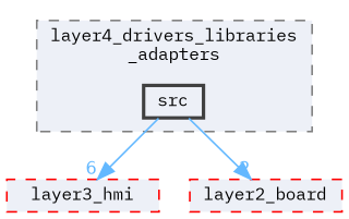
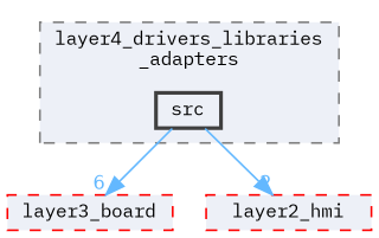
  digraph {
    compound=true
    fontname="IBM Plex Mono"
    node [color=red fillcolor="#edf0f7" fontname="IBM Plex Mono" fontsize=10 shape=box style="filled,dashed"]
    edge [color=steelblue1 fontcolor=steelblue1 fontname="IBM Plex Mono" fontsize=10 labeldistance=1.5 labelfontname=Helvetica labelfontsize=10]
    n1 [color=grey25 height=0.2 label=src style="filled,bold" width=0.4]
-   n2 [height=0.2 label=layer3_hmi width=0.4]
-   n3 [height=0.2 label=layer2_board width=0.4]
+   n2 [height=0.2 label=layer3_board width=0.4]
+   n3 [height=0.2 label=layer2_hmi width=0.4]
    subgraph cluster_1 {
      bgcolor="#edf0f7"
      fontsize=10
      label="layer4_drivers_libraries\l_adapters"
      pencolor=grey50
      style="filled,dashed"
      n1
    }
    n1 -> n2 [headlabel=6]
    n1 -> n3 [headlabel=2]
  }
